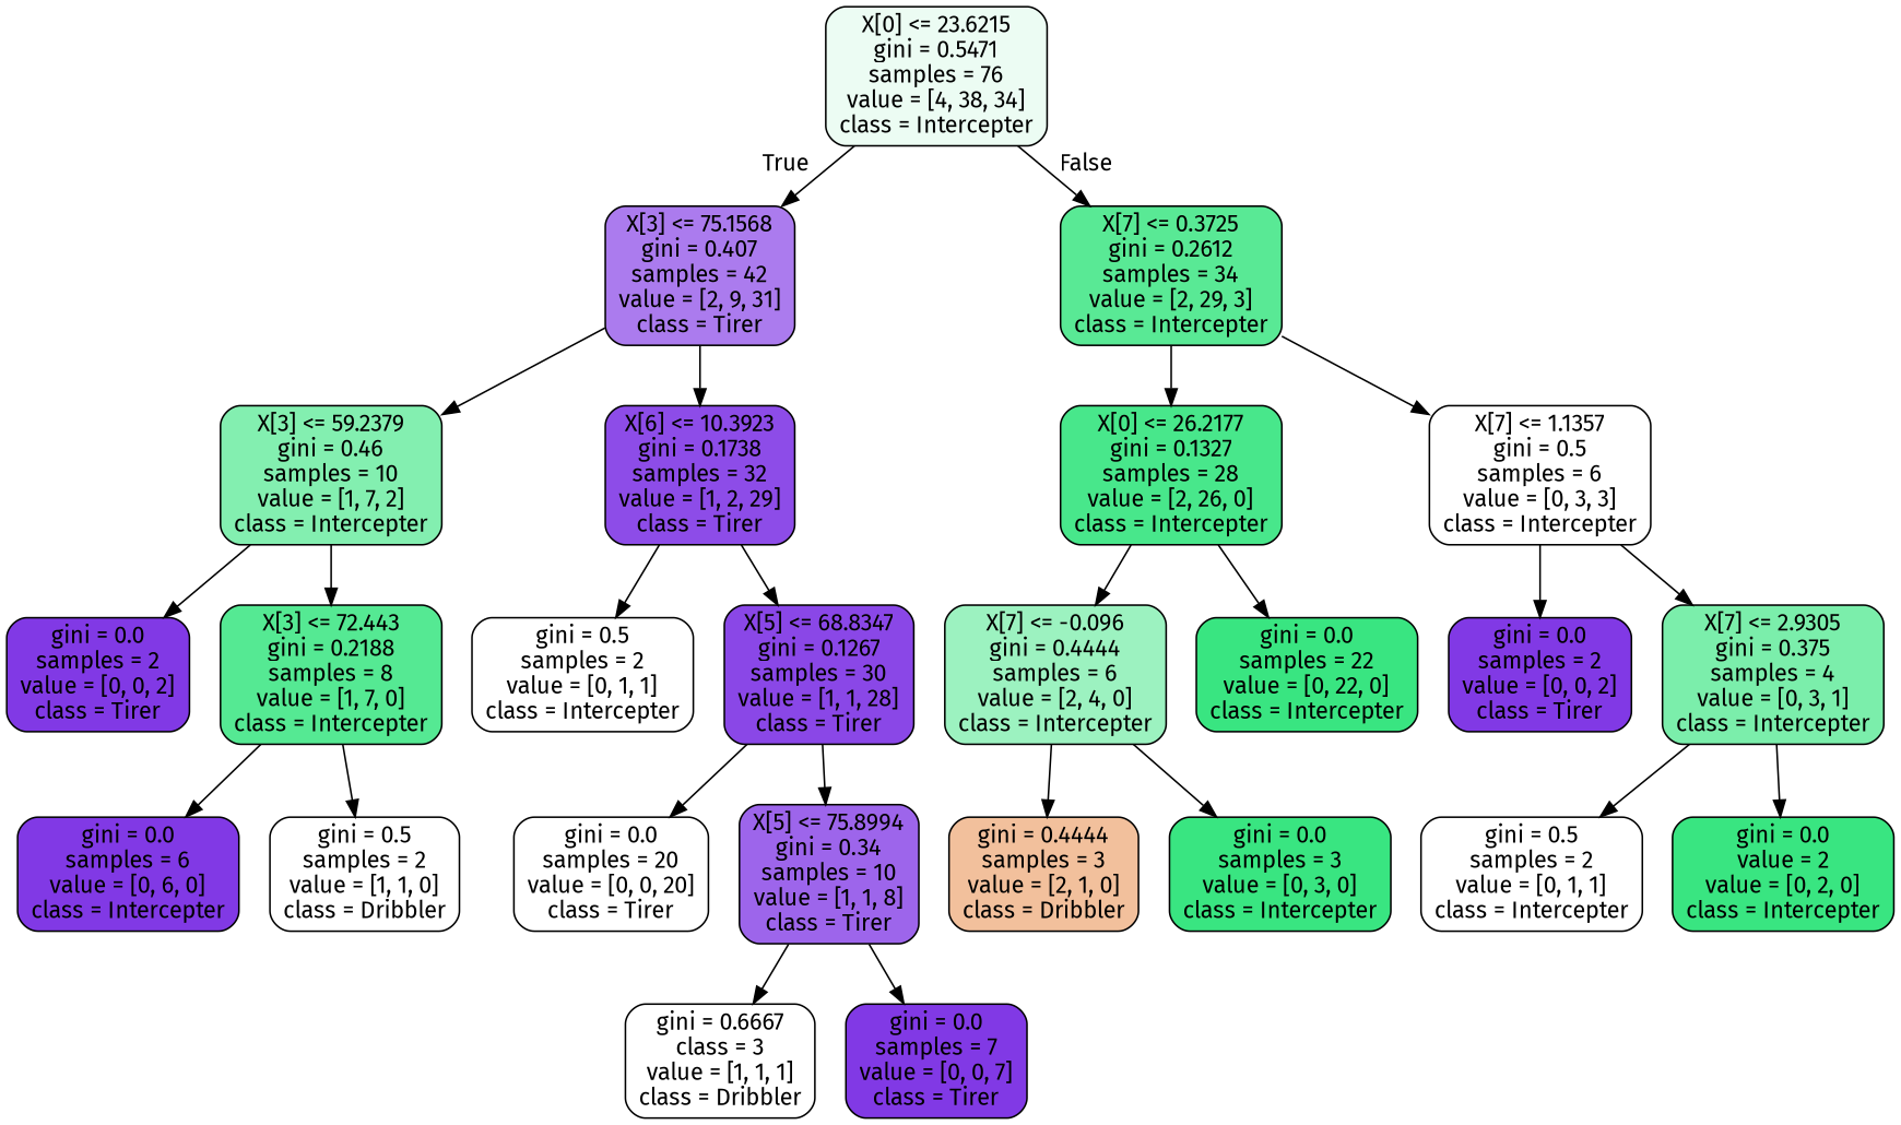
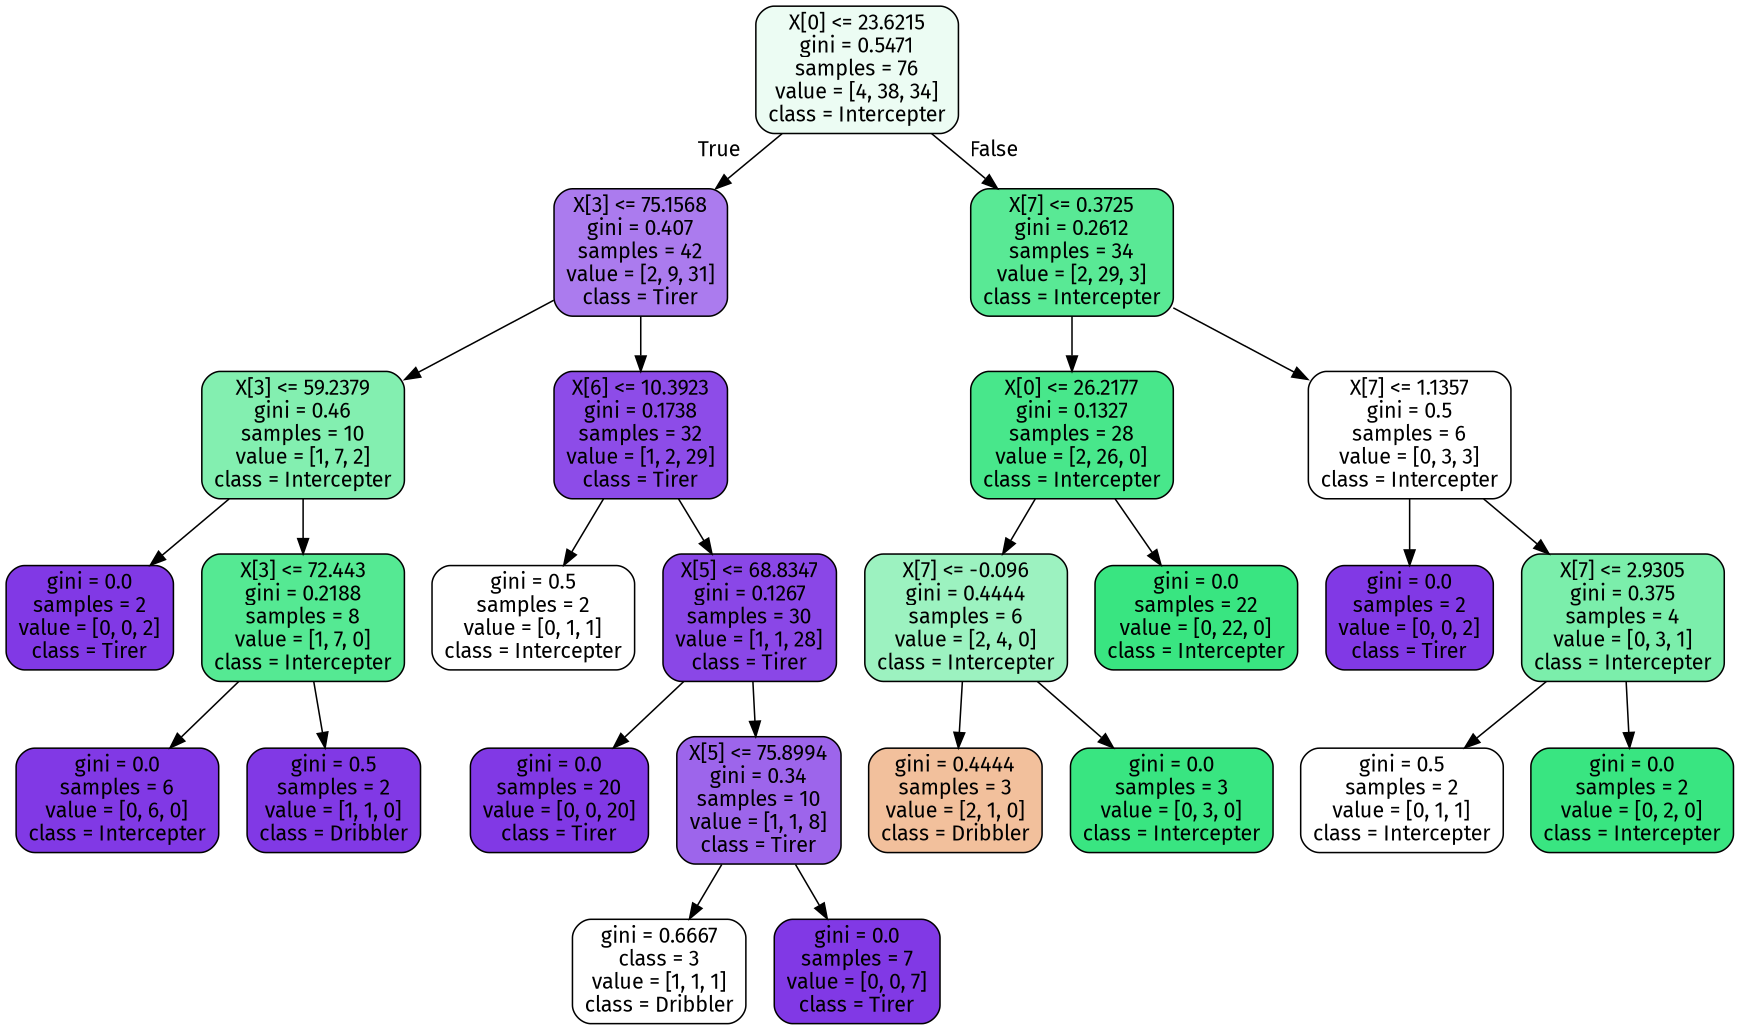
  digraph {
    fontname="Fira Sans"
    node [color=black fillcolor="#8139e5ff" fontname="Fira Sans" shape=box style="filled, rounded"]
    edge [fontname="Fira Sans"]
    n1 [fillcolor="#39e58118" label="X[0] <= 23.6215\ngini = 0.5471\nsamples = 76\nvalue = [4, 38, 34]\nclass = Intercepter"]
    n2 [fillcolor="#8139e5aa" label="X[3] <= 75.1568\ngini = 0.407\nsamples = 42\nvalue = [2, 9, 31]\nclass = Tirer"]
    n3 [fillcolor="#39e581d6" label="X[7] <= 0.3725\ngini = 0.2612\nsamples = 34\nvalue = [2, 29, 3]\nclass = Intercepter"]
    n4 [fillcolor="#39e5819f" label="X[3] <= 59.2379\ngini = 0.46\nsamples = 10\nvalue = [1, 7, 2]\nclass = Intercepter"]
    n5 [fillcolor="#8139e5e6" label="X[6] <= 10.3923\ngini = 0.1738\nsamples = 32\nvalue = [1, 2, 29]\nclass = Tirer"]
    n6 [fillcolor="#39e581eb" label="X[0] <= 26.2177\ngini = 0.1327\nsamples = 28\nvalue = [2, 26, 0]\nclass = Intercepter"]
    n7 [fillcolor="#39e58100" label="X[7] <= 1.1357\ngini = 0.5\nsamples = 6\nvalue = [0, 3, 3]\nclass = Intercepter"]
    n8 [label="gini = 0.0\nsamples = 2\nvalue = [0, 0, 2]\nclass = Tirer"]
    n9 [fillcolor="#39e581db" label="X[3] <= 72.443\ngini = 0.2188\nsamples = 8\nvalue = [1, 7, 0]\nclass = Intercepter"]
    n10 [fillcolor="#39e58100" label="gini = 0.5\nsamples = 2\nvalue = [0, 1, 1]\nclass = Intercepter"]
    n11 [fillcolor="#8139e5ed" label="X[5] <= 68.8347\ngini = 0.1267\nsamples = 30\nvalue = [1, 1, 28]\nclass = Tirer"]
    n12 [label="gini = 0.0\nsamples = 6\nvalue = [0, 6, 0]\nclass = Intercepter"]
-   n13 [fillcolor="#e5813900" label="gini = 0.5\nsamples = 2\nvalue = [1, 1, 0]\nclass = Dribbler"]
-   n14 [fillcolor="#e5813900" label="gini = 0.0\nsamples = 20\nvalue = [0, 0, 20]\nclass = Tirer"]
+   n13 [label="gini = 0.5\nsamples = 2\nvalue = [1, 1, 0]\nclass = Dribbler"]
+   n14 [label="gini = 0.0\nsamples = 20\nvalue = [0, 0, 20]\nclass = Tirer"]
    n15 [fillcolor="#8139e5c6" label="X[5] <= 75.8994\ngini = 0.34\nsamples = 10\nvalue = [1, 1, 8]\nclass = Tirer"]
    n16 [fillcolor="#e5813900" label="gini = 0.6667\nclass = 3\nvalue = [1, 1, 1]\nclass = Dribbler"]
    n17 [label="gini = 0.0\nsamples = 7\nvalue = [0, 0, 7]\nclass = Tirer"]
    n18 [fillcolor="#39e5817f" label="X[7] <= -0.096\ngini = 0.4444\nsamples = 6\nvalue = [2, 4, 0]\nclass = Intercepter"]
    n19 [fillcolor="#39e581ff" label="gini = 0.0\nsamples = 22\nvalue = [0, 22, 0]\nclass = Intercepter"]
    n20 [label="gini = 0.0\nsamples = 2\nvalue = [0, 0, 2]\nclass = Tirer"]
    n21 [fillcolor="#39e581aa" label="X[7] <= 2.9305\ngini = 0.375\nsamples = 4\nvalue = [0, 3, 1]\nclass = Intercepter"]
    n22 [fillcolor="#e581397f" label="gini = 0.4444\nsamples = 3\nvalue = [2, 1, 0]\nclass = Dribbler"]
    n23 [fillcolor="#39e581ff" label="gini = 0.0\nsamples = 3\nvalue = [0, 3, 0]\nclass = Intercepter"]
    n24 [fillcolor="#39e58100" label="gini = 0.5\nsamples = 2\nvalue = [0, 1, 1]\nclass = Intercepter"]
-   n25 [fillcolor="#39e581ff" label="gini = 0.0\nvalue = 2\nvalue = [0, 2, 0]\nclass = Intercepter"]
+   n25 [fillcolor="#39e581ff" label="gini = 0.0\nsamples = 2\nvalue = [0, 2, 0]\nclass = Intercepter"]
    n1 -> n2 [headlabel=True labelangle=45 labeldistance=2.5]
    n1 -> n3 [headlabel=False labelangle=-45 labeldistance=2.5]
    n2 -> n4
    n2 -> n5
    n3 -> n6
    n3 -> n7
    n4 -> n8
    n4 -> n9
    n5 -> n10
    n5 -> n11
    n6 -> n18
    n6 -> n19
    n7 -> n20
    n7 -> n21
    n9 -> n12
    n9 -> n13
    n11 -> n14
    n11 -> n15
    n15 -> n16
    n15 -> n17
    n18 -> n22
    n18 -> n23
    n21 -> n24
    n21 -> n25
  }
